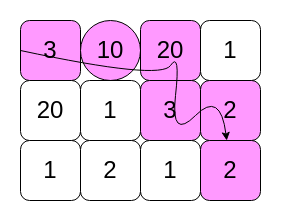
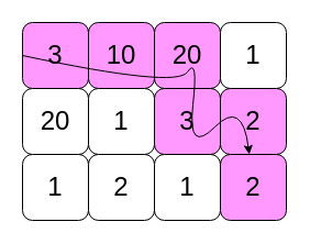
  <mxCell id="0" />
  <mxCell id="1" parent="0" />
  <mxCell id="2" value="&lt;font style=&quot;font-size: 24px&quot;&gt;3&lt;/font&gt;" style="rounded=1;whiteSpace=wrap;html=1;fillColor=#FF99FF;" vertex="1" parent="1"><mxGeometry x="20" y="20" width="60" height="60" as="geometry" /></mxCell>
- <mxCell id="3" value="&lt;span style=&quot;font-size: 24px&quot;&gt;10&lt;/span&gt;" style="ellipse;whiteSpace=wrap;html=1;fillColor=#FF99FF;" vertex="1" parent="1"><mxGeometry x="80" y="20" width="60" height="60" as="geometry" /></mxCell>
+ <mxCell id="3" value="&lt;span style=&quot;font-size: 24px&quot;&gt;10&lt;/span&gt;" style="rounded=1;whiteSpace=wrap;html=1;fillColor=#FF99FF;" vertex="1" parent="1"><mxGeometry x="80" y="20" width="60" height="60" as="geometry" /></mxCell>
  <mxCell id="4" value="&lt;span style=&quot;font-size: 24px&quot;&gt;20&lt;/span&gt;" style="rounded=1;whiteSpace=wrap;html=1;fillColor=#FF99FF;" vertex="1" parent="1"><mxGeometry x="140" y="20" width="60" height="60" as="geometry" /></mxCell>
  <mxCell id="5" value="&lt;span style=&quot;font-size: 24px&quot;&gt;1&lt;/span&gt;" style="rounded=1;whiteSpace=wrap;html=1;fillColor=#FFFFFF;" vertex="1" parent="1"><mxGeometry x="200" y="20" width="60" height="60" as="geometry" /></mxCell>
  <mxCell id="6" value="&lt;span style=&quot;font-size: 24px&quot;&gt;20&lt;/span&gt;" style="rounded=1;whiteSpace=wrap;html=1;fillColor=#FFFFFF;" vertex="1" parent="1"><mxGeometry x="20" y="80" width="60" height="60" as="geometry" /></mxCell>
  <mxCell id="7" value="&lt;span style=&quot;font-size: 24px&quot;&gt;1&lt;/span&gt;" style="rounded=1;whiteSpace=wrap;html=1;fillColor=#FFFFFF;" vertex="1" parent="1"><mxGeometry x="80" y="80" width="60" height="60" as="geometry" /></mxCell>
  <mxCell id="8" value="&lt;font style=&quot;font-size: 24px&quot;&gt;3&lt;/font&gt;" style="rounded=1;whiteSpace=wrap;html=1;fillColor=#FF99FF;" vertex="1" parent="1"><mxGeometry x="140" y="80" width="60" height="60" as="geometry" /></mxCell>
  <mxCell id="9" value="&lt;span style=&quot;font-size: 24px&quot;&gt;2&lt;/span&gt;" style="rounded=1;whiteSpace=wrap;html=1;fillColor=#FF99FF;" vertex="1" parent="1"><mxGeometry x="200" y="80" width="60" height="60" as="geometry" /></mxCell>
  <mxCell id="10" value="&lt;span style=&quot;font-size: 24px&quot;&gt;1&lt;/span&gt;" style="rounded=1;whiteSpace=wrap;html=1;fillColor=#FFFFFF;" vertex="1" parent="1"><mxGeometry x="20" y="140" width="60" height="60" as="geometry" /></mxCell>
  <mxCell id="11" value="&lt;span style=&quot;font-size: 24px&quot;&gt;2&lt;/span&gt;" style="rounded=1;whiteSpace=wrap;html=1;fillColor=#FFFFFF;" vertex="1" parent="1"><mxGeometry x="80" y="140" width="60" height="60" as="geometry" /></mxCell>
  <mxCell id="12" value="&lt;span style=&quot;font-size: 24px&quot;&gt;1&lt;/span&gt;" style="rounded=1;whiteSpace=wrap;html=1;fillColor=#FFFFFF;" vertex="1" parent="1"><mxGeometry x="140" y="140" width="60" height="60" as="geometry" /></mxCell>
  <mxCell id="13" value="&lt;span style=&quot;font-size: 24px&quot;&gt;2&lt;/span&gt;" style="rounded=1;whiteSpace=wrap;html=1;fillColor=#FF99FF;" vertex="1" parent="1"><mxGeometry x="200" y="140" width="60" height="60" as="geometry" /></mxCell>
  <mxCell id="14" value="" style="curved=1;endArrow=classic;html=1;exitX=0;exitY=0.5;exitDx=0;exitDy=0;" edge="1" parent="1" source="2" target="13"><mxGeometry width="50" height="50" relative="1" as="geometry"><mxPoint x="20" y="270" as="sourcePoint" /><mxPoint x="630" y="130" as="targetPoint" /><Array as="points"><mxPoint x="160" y="80" /><mxPoint x="180" y="50" /><mxPoint x="170" y="140" /><mxPoint x="220" y="90" /></Array></mxGeometry></mxCell>
